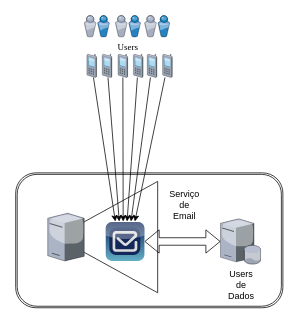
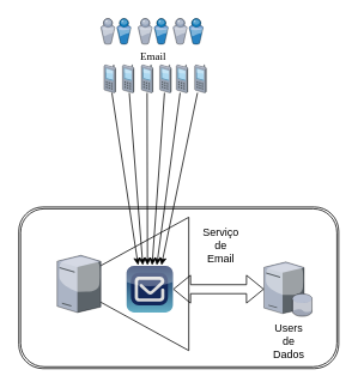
  <mxCell id="0" />
  <mxCell id="1" parent="0" />
  <mxCell id="2" value="" style="shape=ext;double=1;rounded=1;whiteSpace=wrap;html=1;" vertex="1" parent="1"><mxGeometry x="20.44" y="230" width="356.56" height="180" as="geometry" /></mxCell>
  <mxCell id="3" value="" style="triangle;whiteSpace=wrap;html=1;rounded=0;shadow=0;comic=0;strokeWidth=1;fontFamily=Verdana;direction=north;labelPosition=center;verticalLabelPosition=bottom;align=center;verticalAlign=top;rotation=-90;" parent="1" vertex="1"><mxGeometry x="68.099" y="248.182" width="148.57" height="135.065" as="geometry" /></mxCell>
  <mxCell id="4" value="" style="verticalLabelPosition=bottom;aspect=fixed;html=1;verticalAlign=top;strokeColor=none;shape=mxgraph.citrix.users;rounded=0;shadow=0;comic=0;fontFamily=Verdana;" parent="1" vertex="1"><mxGeometry x="111.864" y="20" width="33.506" height="28.571" as="geometry" /></mxCell>
  <mxCell id="5" value="" style="verticalLabelPosition=bottom;aspect=fixed;html=1;verticalAlign=top;strokeColor=none;align=center;outlineConnect=0;shape=mxgraph.citrix.cell_phone;" vertex="1" parent="1"><mxGeometry x="115.371" y="71.558" width="12.987" height="31.168" as="geometry" /></mxCell>
  <mxCell id="6" value="" style="verticalLabelPosition=bottom;aspect=fixed;html=1;verticalAlign=top;strokeColor=none;align=center;outlineConnect=0;shape=mxgraph.citrix.cell_phone;" vertex="1" parent="1"><mxGeometry x="135.89" y="71.558" width="12.987" height="31.168" as="geometry" /></mxCell>
- <mxCell id="7" value="Users" style="verticalLabelPosition=bottom;aspect=fixed;html=1;verticalAlign=top;strokeColor=none;shape=mxgraph.citrix.users;rounded=0;shadow=0;comic=0;fontFamily=Verdana;" vertex="1" parent="1"><mxGeometry x="153.422" y="20" width="33.506" height="28.571" as="geometry" /></mxCell>
+ <mxCell id="7" value="Email" style="verticalLabelPosition=bottom;aspect=fixed;html=1;verticalAlign=top;strokeColor=none;shape=mxgraph.citrix.users;rounded=0;shadow=0;comic=0;fontFamily=Verdana;" vertex="1" parent="1"><mxGeometry x="153.422" y="20" width="33.506" height="28.571" as="geometry" /></mxCell>
  <mxCell id="8" value="" style="verticalLabelPosition=bottom;aspect=fixed;html=1;verticalAlign=top;strokeColor=none;align=center;outlineConnect=0;shape=mxgraph.citrix.cell_phone;" vertex="1" parent="1"><mxGeometry x="156.929" y="71.558" width="12.987" height="31.168" as="geometry" /></mxCell>
  <mxCell id="9" value="" style="verticalLabelPosition=bottom;aspect=fixed;html=1;verticalAlign=top;strokeColor=none;align=center;outlineConnect=0;shape=mxgraph.citrix.cell_phone;" vertex="1" parent="1"><mxGeometry x="177.448" y="71.558" width="12.987" height="31.168" as="geometry" /></mxCell>
  <mxCell id="10" value="" style="verticalLabelPosition=bottom;aspect=fixed;html=1;verticalAlign=top;strokeColor=none;shape=mxgraph.citrix.users;rounded=0;shadow=0;comic=0;fontFamily=Verdana;" vertex="1" parent="1"><mxGeometry x="192.383" y="20" width="33.506" height="28.571" as="geometry" /></mxCell>
  <mxCell id="11" value="" style="verticalLabelPosition=bottom;aspect=fixed;html=1;verticalAlign=top;strokeColor=none;align=center;outlineConnect=0;shape=mxgraph.citrix.cell_phone;" vertex="1" parent="1"><mxGeometry x="195.889" y="71.558" width="12.987" height="31.168" as="geometry" /></mxCell>
  <mxCell id="12" value="" style="verticalLabelPosition=bottom;aspect=fixed;html=1;verticalAlign=top;strokeColor=none;align=center;outlineConnect=0;shape=mxgraph.citrix.cell_phone;" vertex="1" parent="1"><mxGeometry x="216.409" y="71.558" width="12.987" height="31.168" as="geometry" /></mxCell>
  <mxCell id="13" value="" style="endArrow=classic;html=1;" edge="1" parent="1" source="5"><mxGeometry width="50" height="50" relative="1" as="geometry"><mxPoint x="120.306" y="102.727" as="sourcePoint" /><mxPoint x="153.485" y="294.935" as="targetPoint" /></mxGeometry></mxCell>
  <mxCell id="14" value="" style="endArrow=classic;html=1;" edge="1" parent="1" source="6"><mxGeometry width="50" height="50" relative="1" as="geometry"><mxPoint x="129.378" y="107.922" as="sourcePoint" /><mxPoint x="158.679" y="294.935" as="targetPoint" /></mxGeometry></mxCell>
  <mxCell id="15" value="" style="endArrow=classic;html=1;" edge="1" parent="1" source="8"><mxGeometry width="50" height="50" relative="1" as="geometry"><mxPoint x="148.8" y="107.922" as="sourcePoint" /><mxPoint x="163.874" y="294.935" as="targetPoint" /></mxGeometry></mxCell>
  <mxCell id="16" value="" style="endArrow=classic;html=1;" edge="1" parent="1" source="9"><mxGeometry width="50" height="50" relative="1" as="geometry"><mxPoint x="168.651" y="107.922" as="sourcePoint" /><mxPoint x="169.069" y="294.935" as="targetPoint" /></mxGeometry></mxCell>
  <mxCell id="17" value="" style="endArrow=classic;html=1;" edge="1" parent="1" source="11"><mxGeometry width="50" height="50" relative="1" as="geometry"><mxPoint x="188.021" y="107.922" as="sourcePoint" /><mxPoint x="174.264" y="294.935" as="targetPoint" /></mxGeometry></mxCell>
  <mxCell id="18" value="" style="endArrow=classic;html=1;" edge="1" parent="1" source="12"><mxGeometry width="50" height="50" relative="1" as="geometry"><mxPoint x="205.469" y="107.922" as="sourcePoint" /><mxPoint x="179.458" y="294.935" as="targetPoint" /></mxGeometry></mxCell>
  <mxCell id="19" value="" style="verticalLabelPosition=bottom;aspect=fixed;html=1;verticalAlign=top;strokeColor=none;shape=mxgraph.citrix.tower_server;rounded=0;shadow=0;comic=0;fontFamily=Verdana;" parent="1" vertex="1"><mxGeometry x="63.2" y="283.896" width="48.664" height="63.636" as="geometry" /></mxCell>
  <mxCell id="20" value="Users&lt;br&gt;de&lt;br&gt;Dados" style="verticalLabelPosition=bottom;aspect=fixed;html=1;verticalAlign=top;strokeColor=none;align=center;outlineConnect=0;shape=mxgraph.citrix.database_server;" vertex="1" parent="1"><mxGeometry x="293.743" y="291.366" width="53.677" height="60.389" as="geometry" /></mxCell>
  <mxCell id="21" value="" style="verticalLabelPosition=bottom;aspect=fixed;html=1;verticalAlign=top;strokeColor=none;align=center;outlineConnect=0;shape=mxgraph.citrix.worxmail;fillColor=#112356;gradientColor=#63AFC6;gradientDirection=south;" vertex="1" parent="1"><mxGeometry x="140.435" y="295.584" width="51.947" height="51.947" as="geometry" /></mxCell>
  <mxCell id="22" value="" style="shape=flexArrow;endArrow=classic;startArrow=classic;html=1;" edge="1" parent="1" source="21" target="20"><mxGeometry width="50" height="50" relative="1" as="geometry"><mxPoint x="226.211" y="346.883" as="sourcePoint" /><mxPoint x="252.185" y="320.909" as="targetPoint" /></mxGeometry></mxCell>
  <mxCell id="23" value="Serviço de Email" style="text;html=1;strokeColor=none;fillColor=none;align=center;verticalAlign=middle;whiteSpace=wrap;rounded=0;" vertex="1" parent="1"><mxGeometry x="225.89" y="263.18" width="40" height="20" as="geometry" /></mxCell>
